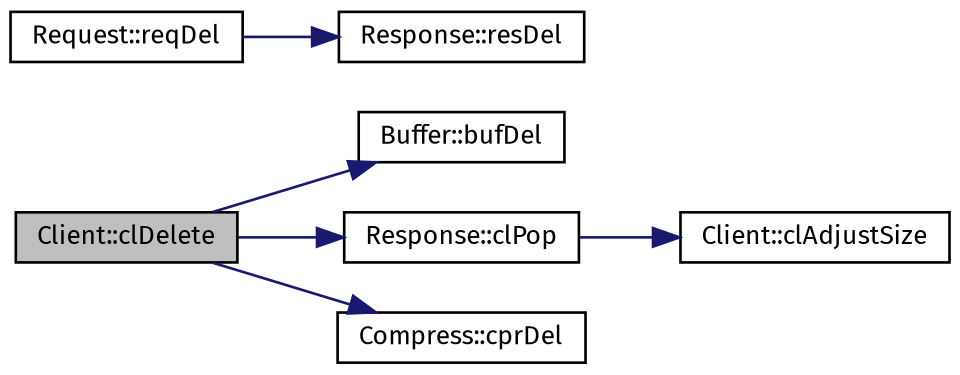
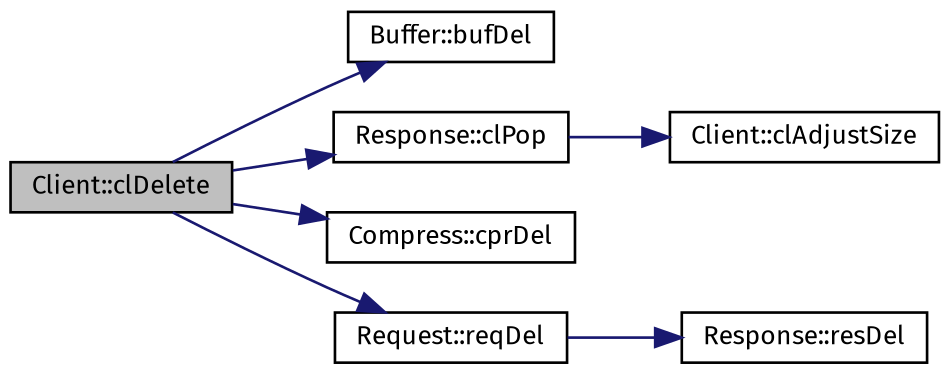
  digraph {
    fontname="Fira Sans"
    rankdir=LR
    node [color=black fontname="Fira Sans" fontsize=10 shape=record]
    edge [color=midnightblue fontname="Fira Sans" fontsize=10 labelfontname=FreeSans labelfontsize=10 style=solid]
    n1 [fillcolor=grey75 fontcolor=black height=0.2 label="Client::clDelete" style=filled width=0.4]
    n2 [height=0.2 label="Buffer::bufDel" width=0.4]
    n3 [height=0.2 label="Response::clPop" width=0.4]
    n4 [height=0.2 label="Compress::cprDel" width=0.4]
    n5 [height=0.2 label="Request::reqDel" width=0.4]
    n6 [height=0.2 label="Client::clAdjustSize" width=0.4]
    n7 [height=0.2 label="Response::resDel" width=0.4]
    n1 -> n2
    n1 -> n3
    n1 -> n4
+   n1 -> n5
    n3 -> n6
    n5 -> n7
  }
